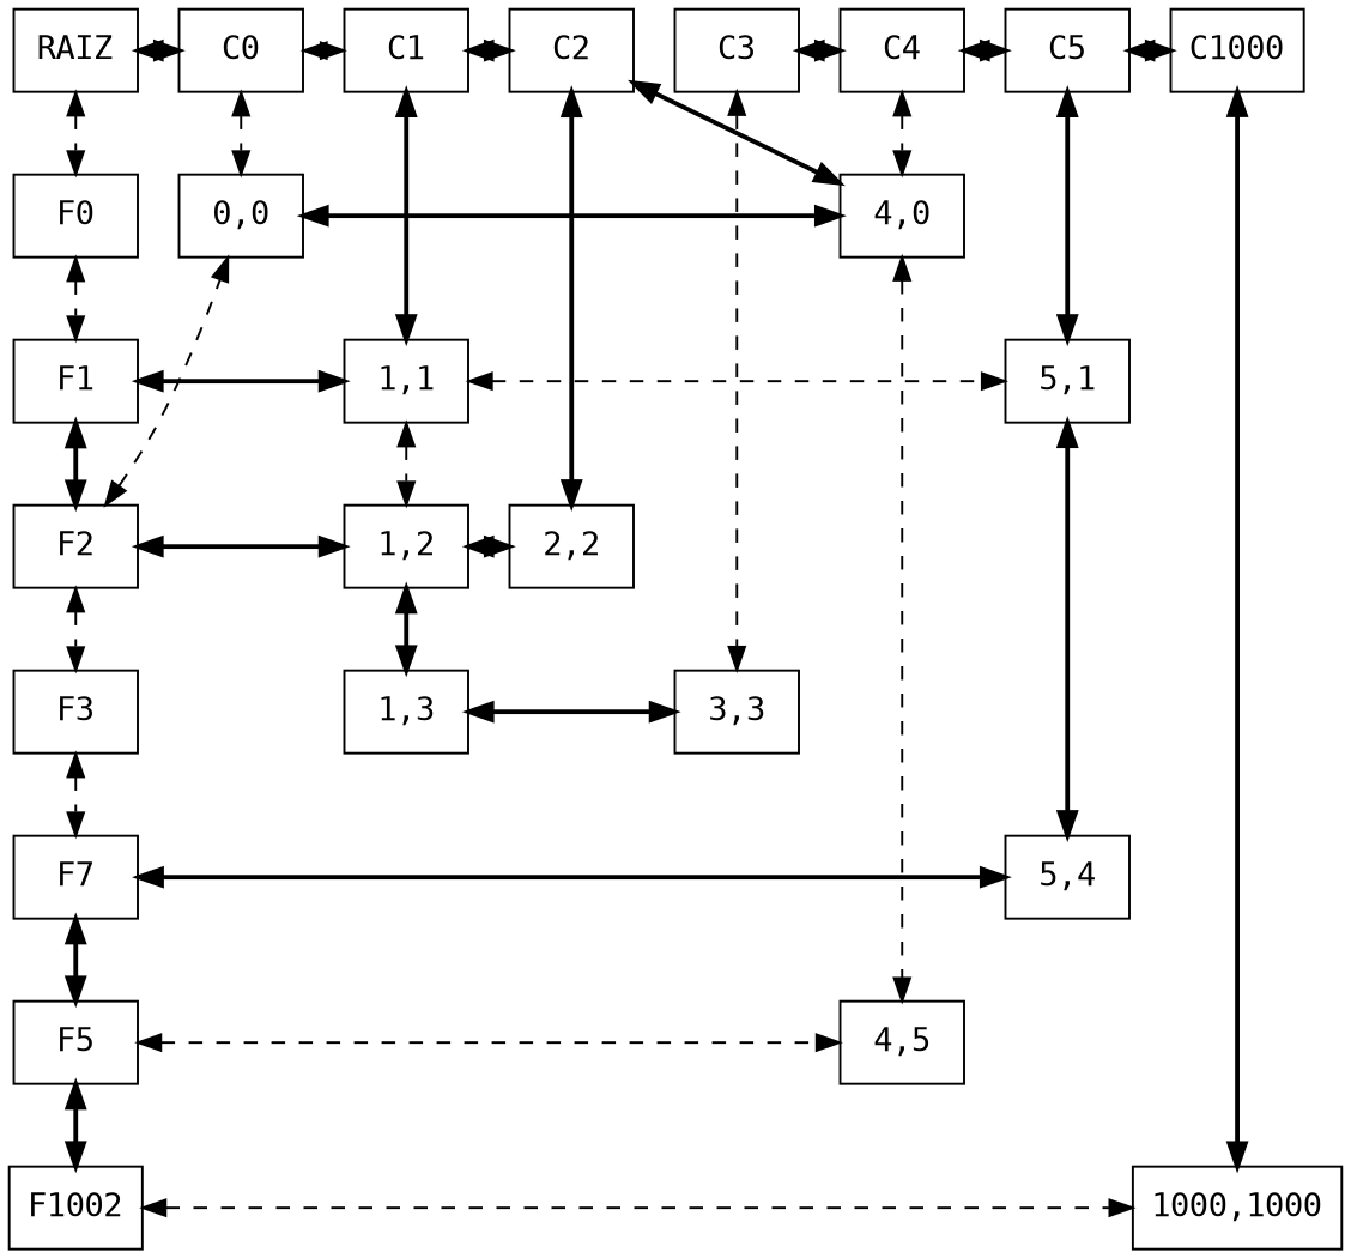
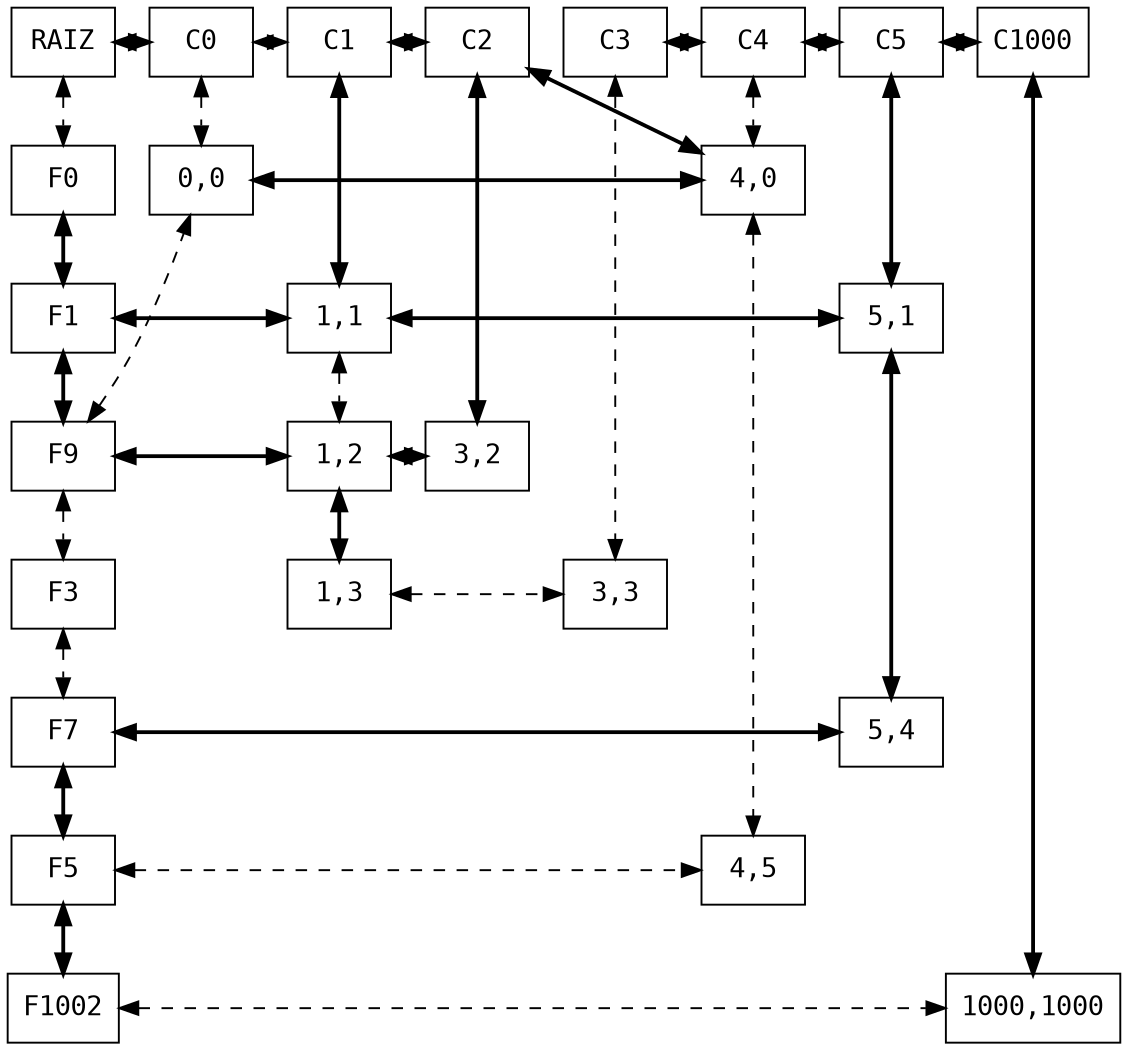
  digraph {
    fontname="DejaVu Sans Mono"
    rankdir=UD
    node [fontname="DejaVu Sans Mono" group=0 shape=box]
    edge [dir=both fontname="DejaVu Sans Mono" style=bold]
    n1 [label=RAIZ]
    n2 [group=1 label=C0]
    n3 [group=2 label=C1]
    n4 [group=3 label=C2]
    n5 [group=4 label=C3]
    n6 [group=5 label=C4]
    n7 [group=6 label=C5]
    n8 [group=1001 label=C1000]
    n9 [label=F0]
    n10 [group=1 label="0,0"]
    n11 [group=5 label="4,0"]
    n12 [label=F1]
    n13 [group=2 label="1,1"]
    n14 [group=6 label="5,1"]
-   n15 [label=F2]
+   n15 [label=F9]
    n16 [group=2 label="1,2"]
-   n17 [group=3 label="2,2"]
+   n17 [group=3 label="3,2"]
    n18 [label=F3]
    n19 [group=2 label="1,3"]
    n20 [group=4 label="3,3"]
    n21 [label=F7]
    n22 [group=6 label="5,4"]
    n23 [label=F5]
    n24 [group=5 label="4,5"]
    n25 [label=F1002]
    n26 [group=1001 label="1000,1000"]
    subgraph sub_1 {
      rank=same
      n1
      n2
      n3
      n4
      n5
      n6
      n7
      n8
    }
    subgraph sub_2 {
      rank=same
      n9
      n10
      n11
    }
    subgraph sub_3 {
      rank=same
      n12
      n13
      n14
    }
    subgraph sub_4 {
      rank=same
      n15
      n16
      n17
    }
    subgraph sub_5 {
      rank=same
      n18
      n19
      n20
    }
    subgraph sub_6 {
      rank=same
      n21
      n22
    }
    subgraph sub_7 {
      rank=same
      n23
      n24
    }
    subgraph sub_8 {
      rank=same
      n25
      n26
    }
    n1 -> n2
    n1 -> n9 [style=dashed]
    n2 -> n3 [style=dashed]
    n2 -> n10 [style=dashed]
    n3 -> n4
    n3 -> n13
    n4 -> n11
    n4 -> n17
    n5 -> n6
    n5 -> n20 [style=dashed]
    n6 -> n7
    n6 -> n11 [style=dashed]
    n7 -> n8
    n7 -> n14
    n8 -> n26
-   n9 -> n12 [style=dashed]
+   n9 -> n12
    n10 -> n11
    n11 -> n24 [style=dashed]
    n12 -> n13
    n12 -> n15
-   n13 -> n14 [style=dashed]
+   n13 -> n14
    n13 -> n16 [style=dashed]
    n14 -> n22
    n15 -> n10 [style=dashed]
    n15 -> n16
    n15 -> n18 [style=dashed]
    n16 -> n17
    n16 -> n19
    n18 -> n21 [style=dashed]
-   n19 -> n20
+   n19 -> n20 [style=dashed]
    n21 -> n22
    n21 -> n23
    n23 -> n24 [style=dashed]
    n23 -> n25
    n25 -> n26 [style=dashed]
  }
